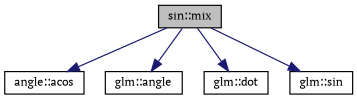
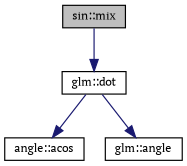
  digraph {
    fontname="PT Serif"
    rankdir=TB
    node [color=black fontname="PT Serif" fontsize=10 shape=record]
    edge [color=midnightblue fontname="PT Serif" fontsize=10 labelfontname=FreeSans labelfontsize=10 style=solid]
    n1 [fillcolor=grey75 fontcolor=black height=0.2 label="sin::mix" style=filled width=0.4]
    n2 [height=0.2 label="angle::acos" width=0.4]
    n3 [height=0.2 label="glm::angle" width=0.4]
    n4 [height=0.2 label="glm::dot" width=0.4]
-   n5 [height=0.2 label="glm::sin" width=0.4]
-   n1 -> n2
-   n1 -> n3
+   n4 -> n2
+   n4 -> n3
    n1 -> n4
-   n1 -> n5
  }
